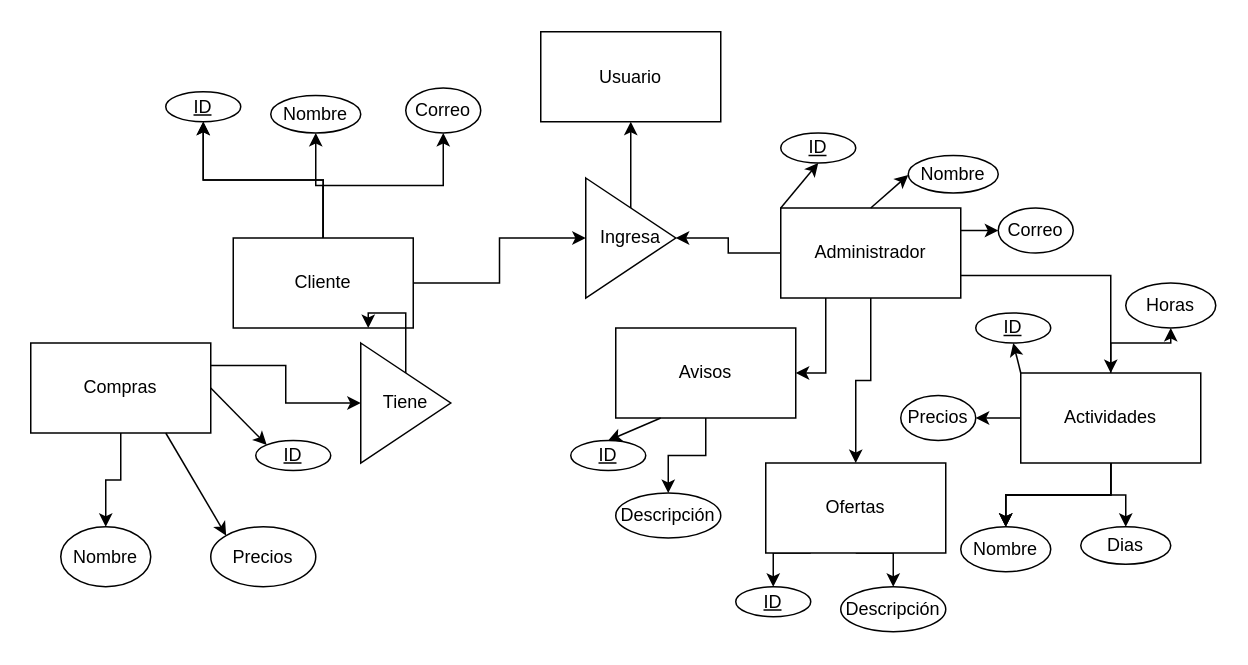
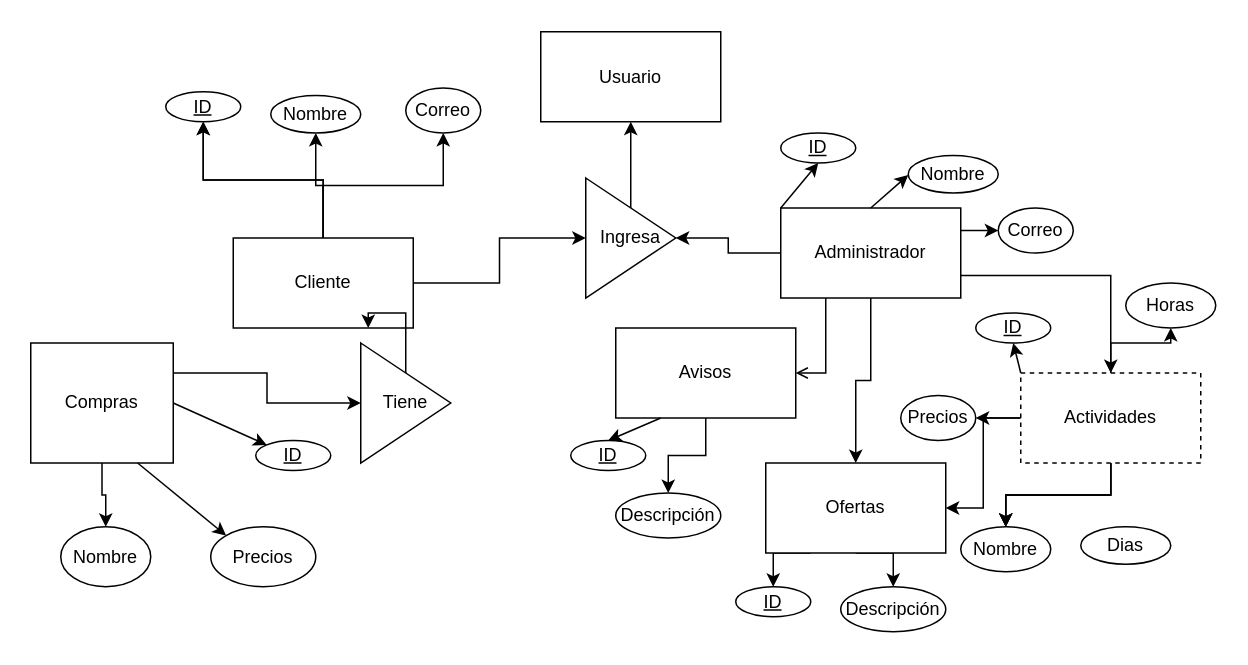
  <mxCell id="0" />
  <mxCell id="1" parent="0" />
  <mxCell id="2" value="Usuario" style="rounded=0;whiteSpace=wrap;html=1;" vertex="1" parent="1"><mxGeometry x="360" y="20.5" width="120" height="60" as="geometry" /></mxCell>
  <mxCell id="3" value="" style="edgeStyle=orthogonalEdgeStyle;rounded=0;orthogonalLoop=1;jettySize=auto;html=1;" edge="1" parent="1" source="8" target="29"><mxGeometry relative="1" as="geometry" /></mxCell>
  <mxCell id="4" value="" style="edgeStyle=orthogonalEdgeStyle;rounded=0;orthogonalLoop=1;jettySize=auto;html=1;" edge="1" parent="1" source="8" target="29"><mxGeometry relative="1" as="geometry" /></mxCell>
  <mxCell id="5" value="" style="edgeStyle=orthogonalEdgeStyle;rounded=0;orthogonalLoop=1;jettySize=auto;html=1;" edge="1" parent="1" source="8" target="30"><mxGeometry relative="1" as="geometry" /></mxCell>
  <mxCell id="6" value="" style="edgeStyle=orthogonalEdgeStyle;rounded=0;orthogonalLoop=1;jettySize=auto;html=1;" edge="1" parent="1" source="8" target="31"><mxGeometry relative="1" as="geometry" /></mxCell>
  <mxCell id="7" style="edgeStyle=orthogonalEdgeStyle;rounded=0;orthogonalLoop=1;jettySize=auto;html=1;entryX=0;entryY=0.5;entryDx=0;entryDy=0;" edge="1" parent="1" source="8" target="53"><mxGeometry relative="1" as="geometry" /></mxCell>
  <mxCell id="8" value="Cliente" style="rounded=0;whiteSpace=wrap;html=1;" vertex="1" parent="1"><mxGeometry x="155" y="158" width="120" height="60" as="geometry" /></mxCell>
  <mxCell id="9" style="edgeStyle=orthogonalEdgeStyle;rounded=0;orthogonalLoop=1;jettySize=auto;html=1;entryX=1;entryY=0.5;entryDx=0;entryDy=0;" edge="1" parent="1" source="13" target="53"><mxGeometry relative="1" as="geometry" /></mxCell>
- <mxCell id="10" style="edgeStyle=orthogonalEdgeStyle;rounded=0;orthogonalLoop=1;jettySize=auto;html=1;exitX=0.25;exitY=1;exitDx=0;exitDy=0;entryX=1;entryY=0.5;entryDx=0;entryDy=0;" edge="1" parent="1" source="13" target="15"><mxGeometry relative="1" as="geometry" /></mxCell>
+ <mxCell id="10" style="edgeStyle=orthogonalEdgeStyle;rounded=0;orthogonalLoop=1;jettySize=auto;html=1;exitX=0.25;exitY=1;exitDx=0;exitDy=0;entryX=1;entryY=0.5;entryDx=0;entryDy=0;endArrow=open;" edge="1" parent="1" source="13" target="15"><mxGeometry relative="1" as="geometry" /></mxCell>
  <mxCell id="11" style="edgeStyle=orthogonalEdgeStyle;rounded=0;orthogonalLoop=1;jettySize=auto;html=1;exitX=0.5;exitY=1;exitDx=0;exitDy=0;entryX=0.5;entryY=0;entryDx=0;entryDy=0;" edge="1" parent="1" source="13" target="18"><mxGeometry relative="1" as="geometry" /></mxCell>
  <mxCell id="12" style="edgeStyle=orthogonalEdgeStyle;rounded=0;orthogonalLoop=1;jettySize=auto;html=1;exitX=1;exitY=0.75;exitDx=0;exitDy=0;entryX=0.5;entryY=0;entryDx=0;entryDy=0;" edge="1" parent="1" source="13" target="25"><mxGeometry relative="1" as="geometry" /></mxCell>
  <mxCell id="13" value="Administrador" style="rounded=0;whiteSpace=wrap;html=1;" vertex="1" parent="1"><mxGeometry x="520" y="138" width="120" height="60" as="geometry" /></mxCell>
  <mxCell id="14" value="" style="edgeStyle=orthogonalEdgeStyle;rounded=0;orthogonalLoop=1;jettySize=auto;html=1;" edge="1" parent="1" source="15" target="32"><mxGeometry relative="1" as="geometry" /></mxCell>
  <mxCell id="15" value="Avisos" style="rounded=0;whiteSpace=wrap;html=1;" vertex="1" parent="1"><mxGeometry x="410" y="218" width="120" height="60" as="geometry" /></mxCell>
  <mxCell id="16" style="edgeStyle=orthogonalEdgeStyle;rounded=0;orthogonalLoop=1;jettySize=auto;html=1;exitX=0.25;exitY=1;exitDx=0;exitDy=0;entryX=0.5;entryY=0;entryDx=0;entryDy=0;" edge="1" parent="1" source="18" target="57"><mxGeometry relative="1" as="geometry" /></mxCell>
  <mxCell id="17" style="edgeStyle=orthogonalEdgeStyle;rounded=0;orthogonalLoop=1;jettySize=auto;html=1;exitX=0.5;exitY=1;exitDx=0;exitDy=0;entryX=0.5;entryY=0;entryDx=0;entryDy=0;" edge="1" parent="1" source="18" target="56"><mxGeometry relative="1" as="geometry" /></mxCell>
  <mxCell id="18" value="Ofertas" style="rounded=0;whiteSpace=wrap;html=1;" vertex="1" parent="1"><mxGeometry x="510" y="308" width="120" height="60" as="geometry" /></mxCell>
  <mxCell id="19" value="" style="edgeStyle=orthogonalEdgeStyle;rounded=0;orthogonalLoop=1;jettySize=auto;html=1;" edge="1" parent="1" source="25" target="34"><mxGeometry relative="1" as="geometry" /></mxCell>
  <mxCell id="20" value="" style="edgeStyle=orthogonalEdgeStyle;rounded=0;orthogonalLoop=1;jettySize=auto;html=1;" edge="1" parent="1" source="25" target="34"><mxGeometry relative="1" as="geometry" /></mxCell>
  <mxCell id="21" value="" style="edgeStyle=orthogonalEdgeStyle;rounded=0;orthogonalLoop=1;jettySize=auto;html=1;" edge="1" parent="1" source="25" target="34"><mxGeometry relative="1" as="geometry" /></mxCell>
- <mxCell id="22" value="" style="edgeStyle=orthogonalEdgeStyle;rounded=0;orthogonalLoop=1;jettySize=auto;html=1;" edge="1" parent="1" source="25" target="35"><mxGeometry relative="1" as="geometry" /></mxCell>
+ <mxCell id="22" value="" style="edgeStyle=orthogonalEdgeStyle;rounded=0;orthogonalLoop=1;jettySize=auto;html=1;" edge="1" parent="1" source="25" target="18"><mxGeometry relative="1" as="geometry" /></mxCell>
  <mxCell id="23" value="" style="edgeStyle=orthogonalEdgeStyle;rounded=0;orthogonalLoop=1;jettySize=auto;html=1;" edge="1" parent="1" source="25" target="36"><mxGeometry relative="1" as="geometry" /></mxCell>
  <mxCell id="24" value="" style="edgeStyle=orthogonalEdgeStyle;rounded=0;orthogonalLoop=1;jettySize=auto;html=1;entryX=1;entryY=0.5;entryDx=0;entryDy=0;" edge="1" parent="1" source="25" target="37"><mxGeometry relative="1" as="geometry"><mxPoint x="620" y="268" as="targetPoint" /></mxGeometry></mxCell>
- <mxCell id="25" value="Actividades" style="rounded=0;whiteSpace=wrap;html=1;" vertex="1" parent="1"><mxGeometry x="680" y="248" width="120" height="60" as="geometry" /></mxCell>
+ <mxCell id="25" value="Actividades" style="rounded=0;whiteSpace=wrap;html=1;dashed=1;" vertex="1" parent="1"><mxGeometry x="680" y="248" width="120" height="60" as="geometry" /></mxCell>
  <mxCell id="26" value="" style="edgeStyle=orthogonalEdgeStyle;rounded=0;orthogonalLoop=1;jettySize=auto;html=1;" edge="1" parent="1" source="28" target="33"><mxGeometry relative="1" as="geometry" /></mxCell>
  <mxCell id="27" style="edgeStyle=orthogonalEdgeStyle;rounded=0;orthogonalLoop=1;jettySize=auto;html=1;exitX=1;exitY=0.25;exitDx=0;exitDy=0;entryX=0;entryY=0.5;entryDx=0;entryDy=0;" edge="1" parent="1" source="28" target="55"><mxGeometry relative="1" as="geometry" /></mxCell>
- <mxCell id="28" value="Compras" style="rounded=0;whiteSpace=wrap;html=1;" vertex="1" parent="1"><mxGeometry x="20" y="228" width="120" height="60" as="geometry" /></mxCell>
+ <mxCell id="28" value="Compras" style="rounded=0;whiteSpace=wrap;html=1;" vertex="1" parent="1"><mxGeometry x="20" y="228" width="95" height="80" as="geometry" /></mxCell>
  <mxCell id="29" value="&lt;u&gt;ID&lt;/u&gt;" style="ellipse;whiteSpace=wrap;html=1;rounded=0;" vertex="1" parent="1"><mxGeometry x="110" y="60.5" width="50" height="20" as="geometry" /></mxCell>
  <mxCell id="30" value="Nombre" style="ellipse;whiteSpace=wrap;html=1;rounded=0;" vertex="1" parent="1"><mxGeometry x="180" y="63" width="60" height="25" as="geometry" /></mxCell>
  <mxCell id="31" value="Correo" style="ellipse;whiteSpace=wrap;html=1;rounded=0;" vertex="1" parent="1"><mxGeometry x="270" y="58" width="50" height="30" as="geometry" /></mxCell>
  <mxCell id="32" value="Descripción" style="ellipse;whiteSpace=wrap;html=1;rounded=0;" vertex="1" parent="1"><mxGeometry x="410" y="328" width="70" height="30" as="geometry" /></mxCell>
  <mxCell id="33" value="Nombre" style="ellipse;whiteSpace=wrap;html=1;rounded=0;" vertex="1" parent="1"><mxGeometry x="40" y="350.5" width="60" height="40" as="geometry" /></mxCell>
  <mxCell id="34" value="Nombre" style="ellipse;whiteSpace=wrap;html=1;rounded=0;" vertex="1" parent="1"><mxGeometry x="640" y="350.5" width="60" height="30" as="geometry" /></mxCell>
  <mxCell id="35" value="Dias" style="ellipse;whiteSpace=wrap;html=1;rounded=0;" vertex="1" parent="1"><mxGeometry x="720" y="350.5" width="60" height="25" as="geometry" /></mxCell>
  <mxCell id="36" value="Horas" style="ellipse;whiteSpace=wrap;html=1;rounded=0;" vertex="1" parent="1"><mxGeometry x="750" y="188" width="60" height="30" as="geometry" /></mxCell>
  <mxCell id="37" value="Precios" style="ellipse;whiteSpace=wrap;html=1;" vertex="1" parent="1"><mxGeometry x="600" y="263" width="50" height="30" as="geometry" /></mxCell>
  <mxCell id="38" value="" style="endArrow=classic;html=1;rounded=0;exitX=0.75;exitY=1;exitDx=0;exitDy=0;entryX=0;entryY=0;entryDx=0;entryDy=0;" edge="1" parent="1" source="28" target="39"><mxGeometry width="50" height="50" relative="1" as="geometry"><mxPoint x="270" y="248" as="sourcePoint" /><mxPoint x="220" y="338" as="targetPoint" /></mxGeometry></mxCell>
  <mxCell id="39" value="Precios" style="ellipse;whiteSpace=wrap;html=1;" vertex="1" parent="1"><mxGeometry x="140" y="350.5" width="70" height="40" as="geometry" /></mxCell>
  <mxCell id="40" value="&lt;u&gt;ID&lt;/u&gt;" style="ellipse;whiteSpace=wrap;html=1;rounded=0;" vertex="1" parent="1"><mxGeometry x="170" y="293" width="50" height="20" as="geometry" /></mxCell>
  <mxCell id="41" value="&lt;u&gt;ID&lt;/u&gt;" style="ellipse;whiteSpace=wrap;html=1;rounded=0;" vertex="1" parent="1"><mxGeometry x="650" y="208" width="50" height="20" as="geometry" /></mxCell>
  <mxCell id="42" value="&lt;u&gt;ID&lt;/u&gt;" style="ellipse;whiteSpace=wrap;html=1;rounded=0;" vertex="1" parent="1"><mxGeometry x="380" y="293" width="50" height="20" as="geometry" /></mxCell>
  <mxCell id="43" value="" style="endArrow=classic;html=1;rounded=0;exitX=0;exitY=0;exitDx=0;exitDy=0;entryX=0.5;entryY=1;entryDx=0;entryDy=0;" edge="1" parent="1" source="25" target="41"><mxGeometry width="50" height="50" relative="1" as="geometry"><mxPoint x="270" y="248" as="sourcePoint" /><mxPoint x="320" y="198" as="targetPoint" /></mxGeometry></mxCell>
  <mxCell id="44" value="" style="endArrow=classic;html=1;rounded=0;exitX=1;exitY=0.5;exitDx=0;exitDy=0;entryX=0;entryY=0;entryDx=0;entryDy=0;" edge="1" parent="1" source="28" target="40"><mxGeometry width="50" height="50" relative="1" as="geometry"><mxPoint x="270" y="248" as="sourcePoint" /><mxPoint x="320" y="198" as="targetPoint" /></mxGeometry></mxCell>
  <mxCell id="45" value="" style="endArrow=classic;html=1;rounded=0;exitX=0.25;exitY=1;exitDx=0;exitDy=0;entryX=0.5;entryY=0;entryDx=0;entryDy=0;" edge="1" parent="1" source="15" target="42"><mxGeometry width="50" height="50" relative="1" as="geometry"><mxPoint x="270" y="248" as="sourcePoint" /><mxPoint x="320" y="198" as="targetPoint" /></mxGeometry></mxCell>
  <mxCell id="46" value="&lt;u&gt;ID&lt;/u&gt;" style="ellipse;whiteSpace=wrap;html=1;rounded=0;" vertex="1" parent="1"><mxGeometry x="520" y="88" width="50" height="20" as="geometry" /></mxCell>
  <mxCell id="47" value="Nombre" style="ellipse;whiteSpace=wrap;html=1;rounded=0;" vertex="1" parent="1"><mxGeometry x="605" y="103" width="60" height="25" as="geometry" /></mxCell>
  <mxCell id="48" value="Correo" style="ellipse;whiteSpace=wrap;html=1;rounded=0;" vertex="1" parent="1"><mxGeometry x="665" y="138" width="50" height="30" as="geometry" /></mxCell>
  <mxCell id="49" value="" style="endArrow=classic;html=1;rounded=0;exitX=0;exitY=0;exitDx=0;exitDy=0;entryX=0.5;entryY=1;entryDx=0;entryDy=0;" edge="1" parent="1" source="13" target="46"><mxGeometry width="50" height="50" relative="1" as="geometry"><mxPoint x="270" y="248" as="sourcePoint" /><mxPoint x="320" y="198" as="targetPoint" /></mxGeometry></mxCell>
  <mxCell id="50" value="" style="endArrow=classic;html=1;rounded=0;exitX=0.5;exitY=0;exitDx=0;exitDy=0;entryX=0;entryY=0.5;entryDx=0;entryDy=0;" edge="1" parent="1"><mxGeometry width="50" height="50" relative="1" as="geometry"><mxPoint x="580" y="138" as="sourcePoint" /><mxPoint x="605" y="116" as="targetPoint" /></mxGeometry></mxCell>
  <mxCell id="51" value="" style="endArrow=classic;html=1;rounded=0;exitX=1;exitY=0.25;exitDx=0;exitDy=0;entryX=0;entryY=0.5;entryDx=0;entryDy=0;" edge="1" parent="1" source="13" target="48"><mxGeometry width="50" height="50" relative="1" as="geometry"><mxPoint x="590" y="148" as="sourcePoint" /><mxPoint x="615" y="126" as="targetPoint" /></mxGeometry></mxCell>
  <mxCell id="52" style="edgeStyle=orthogonalEdgeStyle;rounded=0;orthogonalLoop=1;jettySize=auto;html=1;exitX=0.5;exitY=0;exitDx=0;exitDy=0;entryX=0.5;entryY=1;entryDx=0;entryDy=0;" edge="1" parent="1" source="53" target="2"><mxGeometry relative="1" as="geometry" /></mxCell>
  <mxCell id="53" value="Ingresa" style="triangle;whiteSpace=wrap;html=1;rotation=0;" vertex="1" parent="1"><mxGeometry x="390" y="118" width="60" height="80" as="geometry" /></mxCell>
  <mxCell id="54" style="edgeStyle=orthogonalEdgeStyle;rounded=0;orthogonalLoop=1;jettySize=auto;html=1;entryX=0.75;entryY=1;entryDx=0;entryDy=0;" edge="1" parent="1" source="55" target="8"><mxGeometry relative="1" as="geometry" /></mxCell>
  <mxCell id="55" value="Tiene" style="triangle;whiteSpace=wrap;html=1;" vertex="1" parent="1"><mxGeometry x="240" y="228" width="60" height="80" as="geometry" /></mxCell>
  <mxCell id="56" value="Descripción" style="ellipse;whiteSpace=wrap;html=1;rounded=0;" vertex="1" parent="1"><mxGeometry x="560" y="390.5" width="70" height="30" as="geometry" /></mxCell>
  <mxCell id="57" value="&lt;u&gt;ID&lt;/u&gt;" style="ellipse;whiteSpace=wrap;html=1;rounded=0;" vertex="1" parent="1"><mxGeometry x="490" y="390.5" width="50" height="20" as="geometry" /></mxCell>
